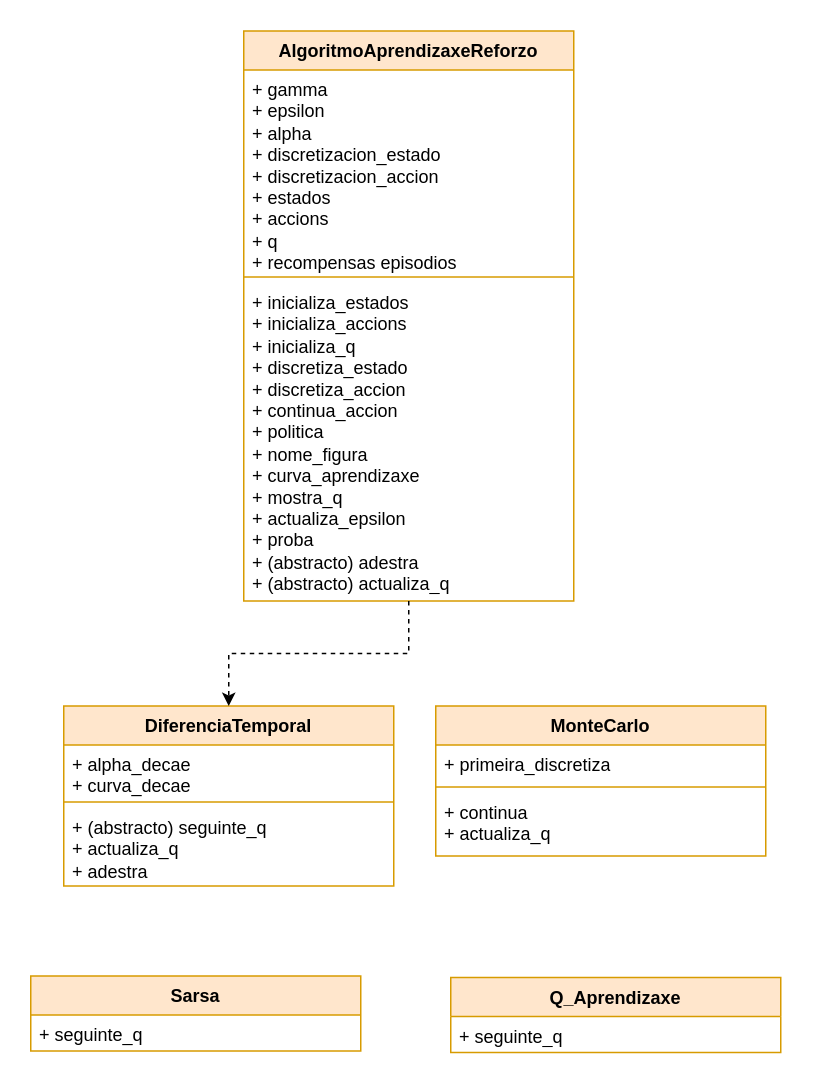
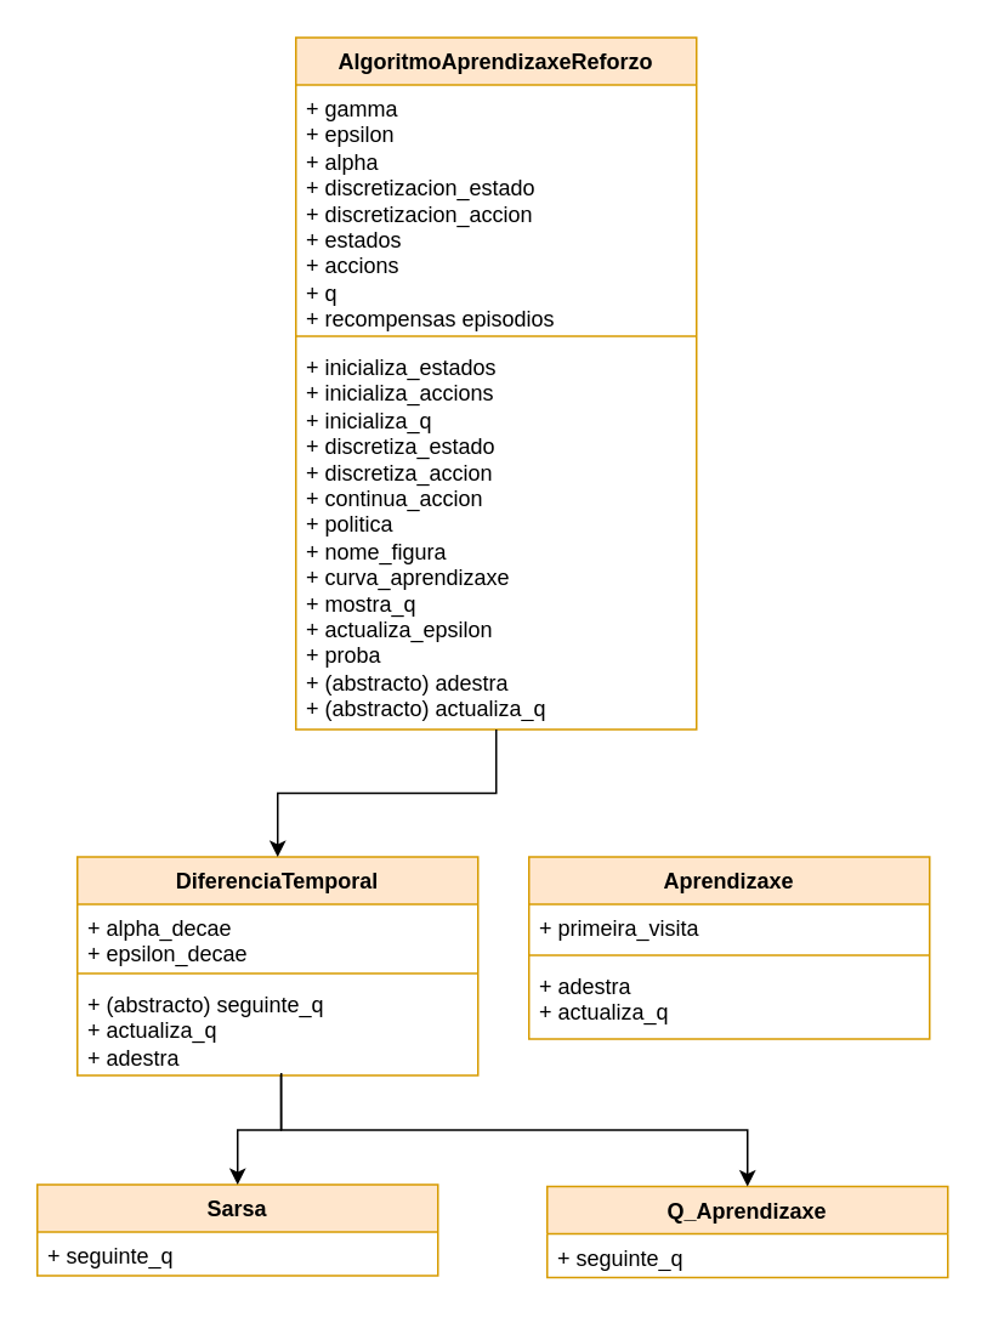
  <mxCell id="0" />
  <mxCell id="1" parent="0" />
  <mxCell id="2" value="AlgoritmoAprendizaxeReforzo" style="swimlane;fontStyle=1;align=center;verticalAlign=top;childLayout=stackLayout;horizontal=1;startSize=26;horizontalStack=0;resizeParent=1;resizeParentMax=0;resizeLast=0;collapsible=1;marginBottom=0;whiteSpace=wrap;html=1;fillColor=#ffe6cc;strokeColor=#d79b00;" vertex="1" parent="1"><mxGeometry x="162" y="20" width="220" height="380" as="geometry" /></mxCell>
  <mxCell id="3" value="+ gamma&lt;div&gt;+ epsilon&lt;/div&gt;&lt;div&gt;+ alpha&lt;/div&gt;&lt;div&gt;+ discretizacion_estado&lt;/div&gt;&lt;div&gt;+ discretizacion_accion&lt;/div&gt;&lt;div&gt;+ estados&lt;/div&gt;&lt;div&gt;+ accions&lt;/div&gt;&lt;div&gt;+ q&lt;/div&gt;&lt;div&gt;+ recompensas episodios&lt;/div&gt;&lt;div&gt;&lt;br&gt;&lt;/div&gt;" style="text;strokeColor=none;fillColor=none;align=left;verticalAlign=top;spacingLeft=4;spacingRight=4;overflow=hidden;rotatable=0;points=[[0,0.5],[1,0.5]];portConstraint=eastwest;whiteSpace=wrap;html=1;" vertex="1" parent="2"><mxGeometry y="26" width="220" height="134" as="geometry" /></mxCell>
  <mxCell id="4" value="" style="line;strokeWidth=1;fillColor=none;align=left;verticalAlign=middle;spacingTop=-1;spacingLeft=3;spacingRight=3;rotatable=0;labelPosition=right;points=[];portConstraint=eastwest;strokeColor=inherit;" vertex="1" parent="2"><mxGeometry y="160" width="220" height="8" as="geometry" /></mxCell>
  <mxCell id="5" value="+ inicializa_estados&lt;div&gt;+ inicializa_accions&lt;/div&gt;&lt;div&gt;+ inicializa_q&lt;/div&gt;&lt;div&gt;+ discretiza_estado&lt;/div&gt;&lt;div&gt;+ discretiza_accion&lt;/div&gt;&lt;div&gt;+ continua_accion&lt;/div&gt;&lt;div&gt;+ politica&lt;/div&gt;&lt;div&gt;+ nome_figura&lt;/div&gt;&lt;div&gt;+ curva_aprendizaxe&lt;/div&gt;&lt;div&gt;+ mostra_q&lt;/div&gt;&lt;div&gt;+ actualiza_epsilon&lt;/div&gt;&lt;div&gt;+ proba&lt;/div&gt;&lt;div&gt;&lt;div&gt;+ (abstracto) adestra&lt;/div&gt;&lt;div&gt;+ (abstracto) actualiza_q&lt;/div&gt;&lt;/div&gt;" style="text;strokeColor=none;fillColor=none;align=left;verticalAlign=top;spacingLeft=4;spacingRight=4;overflow=hidden;rotatable=0;points=[[0,0.5],[1,0.5]];portConstraint=eastwest;whiteSpace=wrap;html=1;" vertex="1" parent="2"><mxGeometry y="168" width="220" height="212" as="geometry" /></mxCell>
- <mxCell id="6" value="MonteCarlo" style="swimlane;fontStyle=1;align=center;verticalAlign=top;childLayout=stackLayout;horizontal=1;startSize=26;horizontalStack=0;resizeParent=1;resizeParentMax=0;resizeLast=0;collapsible=1;marginBottom=0;whiteSpace=wrap;html=1;fillColor=#ffe6cc;strokeColor=#d79b00;" vertex="1" parent="1"><mxGeometry x="290" y="470" width="220" height="100" as="geometry" /></mxCell>
- <mxCell id="7" value="+ primeira_discretiza" style="text;strokeColor=none;fillColor=none;align=left;verticalAlign=top;spacingLeft=4;spacingRight=4;overflow=hidden;rotatable=0;points=[[0,0.5],[1,0.5]];portConstraint=eastwest;whiteSpace=wrap;html=1;" vertex="1" parent="6"><mxGeometry y="26" width="220" height="24" as="geometry" /></mxCell>
+ <mxCell id="6" value="Aprendizaxe" style="swimlane;fontStyle=1;align=center;verticalAlign=top;childLayout=stackLayout;horizontal=1;startSize=26;horizontalStack=0;resizeParent=1;resizeParentMax=0;resizeLast=0;collapsible=1;marginBottom=0;whiteSpace=wrap;html=1;fillColor=#ffe6cc;strokeColor=#d79b00;" vertex="1" parent="1"><mxGeometry x="290" y="470" width="220" height="100" as="geometry" /></mxCell>
+ <mxCell id="7" value="+ primeira_visita" style="text;strokeColor=none;fillColor=none;align=left;verticalAlign=top;spacingLeft=4;spacingRight=4;overflow=hidden;rotatable=0;points=[[0,0.5],[1,0.5]];portConstraint=eastwest;whiteSpace=wrap;html=1;" vertex="1" parent="6"><mxGeometry y="26" width="220" height="24" as="geometry" /></mxCell>
  <mxCell id="8" value="" style="line;strokeWidth=1;fillColor=none;align=left;verticalAlign=middle;spacingTop=-1;spacingLeft=3;spacingRight=3;rotatable=0;labelPosition=right;points=[];portConstraint=eastwest;strokeColor=inherit;" vertex="1" parent="6"><mxGeometry y="50" width="220" height="8" as="geometry" /></mxCell>
- <mxCell id="9" value="&lt;div&gt;&lt;div&gt;+ continua&lt;/div&gt;&lt;div&gt;+ actualiza_q&lt;/div&gt;&lt;/div&gt;" style="text;strokeColor=none;fillColor=none;align=left;verticalAlign=top;spacingLeft=4;spacingRight=4;overflow=hidden;rotatable=0;points=[[0,0.5],[1,0.5]];portConstraint=eastwest;whiteSpace=wrap;html=1;" vertex="1" parent="6"><mxGeometry y="58" width="220" height="42" as="geometry" /></mxCell>
+ <mxCell id="9" value="&lt;div&gt;&lt;div&gt;+ adestra&lt;/div&gt;&lt;div&gt;+ actualiza_q&lt;/div&gt;&lt;/div&gt;" style="text;strokeColor=none;fillColor=none;align=left;verticalAlign=top;spacingLeft=4;spacingRight=4;overflow=hidden;rotatable=0;points=[[0,0.5],[1,0.5]];portConstraint=eastwest;whiteSpace=wrap;html=1;" vertex="1" parent="6"><mxGeometry y="58" width="220" height="42" as="geometry" /></mxCell>
  <mxCell id="10" value="DiferenciaTemporal" style="swimlane;fontStyle=1;align=center;verticalAlign=top;childLayout=stackLayout;horizontal=1;startSize=26;horizontalStack=0;resizeParent=1;resizeParentMax=0;resizeLast=0;collapsible=1;marginBottom=0;whiteSpace=wrap;html=1;fillColor=#ffe6cc;strokeColor=#d79b00;" vertex="1" parent="1"><mxGeometry x="42" y="470" width="220" height="120" as="geometry" /></mxCell>
- <mxCell id="11" value="&lt;div&gt;+ alpha_decae&lt;/div&gt;&lt;div&gt;+ curva_decae&lt;/div&gt;" style="text;strokeColor=none;fillColor=none;align=left;verticalAlign=top;spacingLeft=4;spacingRight=4;overflow=hidden;rotatable=0;points=[[0,0.5],[1,0.5]];portConstraint=eastwest;whiteSpace=wrap;html=1;" vertex="1" parent="10"><mxGeometry y="26" width="220" height="34" as="geometry" /></mxCell>
+ <mxCell id="11" value="&lt;div&gt;+ alpha_decae&lt;/div&gt;&lt;div&gt;+ epsilon_decae&lt;/div&gt;" style="text;strokeColor=none;fillColor=none;align=left;verticalAlign=top;spacingLeft=4;spacingRight=4;overflow=hidden;rotatable=0;points=[[0,0.5],[1,0.5]];portConstraint=eastwest;whiteSpace=wrap;html=1;" vertex="1" parent="10"><mxGeometry y="26" width="220" height="34" as="geometry" /></mxCell>
  <mxCell id="12" value="" style="line;strokeWidth=1;fillColor=none;align=left;verticalAlign=middle;spacingTop=-1;spacingLeft=3;spacingRight=3;rotatable=0;labelPosition=right;points=[];portConstraint=eastwest;strokeColor=inherit;" vertex="1" parent="10"><mxGeometry y="60" width="220" height="8" as="geometry" /></mxCell>
  <mxCell id="13" value="+ (abstracto) seguinte_q&lt;div&gt;+ actualiza_q&lt;/div&gt;&lt;div&gt;+ adestra&lt;/div&gt;&lt;div&gt;&lt;br&gt;&lt;/div&gt;" style="text;strokeColor=none;fillColor=none;align=left;verticalAlign=top;spacingLeft=4;spacingRight=4;overflow=hidden;rotatable=0;points=[[0,0.5],[1,0.5]];portConstraint=eastwest;whiteSpace=wrap;html=1;" vertex="1" parent="10"><mxGeometry y="68" width="220" height="52" as="geometry" /></mxCell>
  <mxCell id="14" value="Sarsa" style="swimlane;fontStyle=1;align=center;verticalAlign=top;childLayout=stackLayout;horizontal=1;startSize=26;horizontalStack=0;resizeParent=1;resizeParentMax=0;resizeLast=0;collapsible=1;marginBottom=0;whiteSpace=wrap;html=1;fillColor=#ffe6cc;strokeColor=#d79b00;" vertex="1" parent="1"><mxGeometry x="20" y="650" width="220" height="50" as="geometry" /></mxCell>
  <mxCell id="15" value="+ seguinte_q" style="text;strokeColor=none;fillColor=none;align=left;verticalAlign=top;spacingLeft=4;spacingRight=4;overflow=hidden;rotatable=0;points=[[0,0.5],[1,0.5]];portConstraint=eastwest;whiteSpace=wrap;html=1;" vertex="1" parent="14"><mxGeometry y="26" width="220" height="24" as="geometry" /></mxCell>
  <mxCell id="16" value="Q_Aprendizaxe&lt;div&gt;&lt;br&gt;&lt;/div&gt;" style="swimlane;fontStyle=1;align=center;verticalAlign=top;childLayout=stackLayout;horizontal=1;startSize=26;horizontalStack=0;resizeParent=1;resizeParentMax=0;resizeLast=0;collapsible=1;marginBottom=0;whiteSpace=wrap;html=1;fillColor=#ffe6cc;strokeColor=#d79b00;" vertex="1" parent="1"><mxGeometry x="300" y="651" width="220" height="50" as="geometry" /></mxCell>
  <mxCell id="17" value="+ seguinte_q" style="text;strokeColor=none;fillColor=none;align=left;verticalAlign=top;spacingLeft=4;spacingRight=4;overflow=hidden;rotatable=0;points=[[0,0.5],[1,0.5]];portConstraint=eastwest;whiteSpace=wrap;html=1;" vertex="1" parent="16"><mxGeometry y="26" width="220" height="24" as="geometry" /></mxCell>
- <mxCell id="18" value="" style="endArrow=classic;html=1;rounded=0;entryX=0.5;entryY=0;entryDx=0;entryDy=0;exitX=0.5;exitY=1;exitDx=0;exitDy=0;edgeStyle=orthogonalEdgeStyle;dashed=1;" edge="1" parent="1" source="2" target="10"><mxGeometry width="50" height="50" relative="1" as="geometry"><mxPoint x="302" y="430" as="sourcePoint" /><mxPoint x="552" y="360" as="targetPoint" /></mxGeometry></mxCell>
+ <mxCell id="18" value="" style="endArrow=classic;html=1;rounded=0;entryX=0.5;entryY=0;entryDx=0;entryDy=0;exitX=0.5;exitY=1;exitDx=0;exitDy=0;edgeStyle=orthogonalEdgeStyle;" edge="1" parent="1" source="2" target="10"><mxGeometry width="50" height="50" relative="1" as="geometry"><mxPoint x="302" y="430" as="sourcePoint" /><mxPoint x="552" y="360" as="targetPoint" /></mxGeometry></mxCell>
+ <mxCell id="19" value="" style="endArrow=classic;html=1;rounded=0;entryX=0.5;entryY=0;entryDx=0;entryDy=0;exitX=0.508;exitY=0.994;exitDx=0;exitDy=0;exitPerimeter=0;edgeStyle=orthogonalEdgeStyle;" edge="1" parent="1" source="13" target="14"><mxGeometry width="50" height="50" relative="1" as="geometry"><mxPoint x="162" y="640" as="sourcePoint" /><mxPoint x="172" y="750" as="targetPoint" /></mxGeometry></mxCell>
+ <mxCell id="20" value="" style="endArrow=classic;html=1;rounded=0;exitX=0.509;exitY=0.974;exitDx=0;exitDy=0;exitPerimeter=0;entryX=0.5;entryY=0;entryDx=0;entryDy=0;edgeStyle=orthogonalEdgeStyle;" edge="1" parent="1" source="13" target="16"><mxGeometry width="50" height="50" relative="1" as="geometry"><mxPoint x="252" y="400" as="sourcePoint" /><mxPoint x="302" y="350" as="targetPoint" /><Array as="points"><mxPoint x="154" y="620" /><mxPoint x="410" y="620" /></Array></mxGeometry></mxCell>
